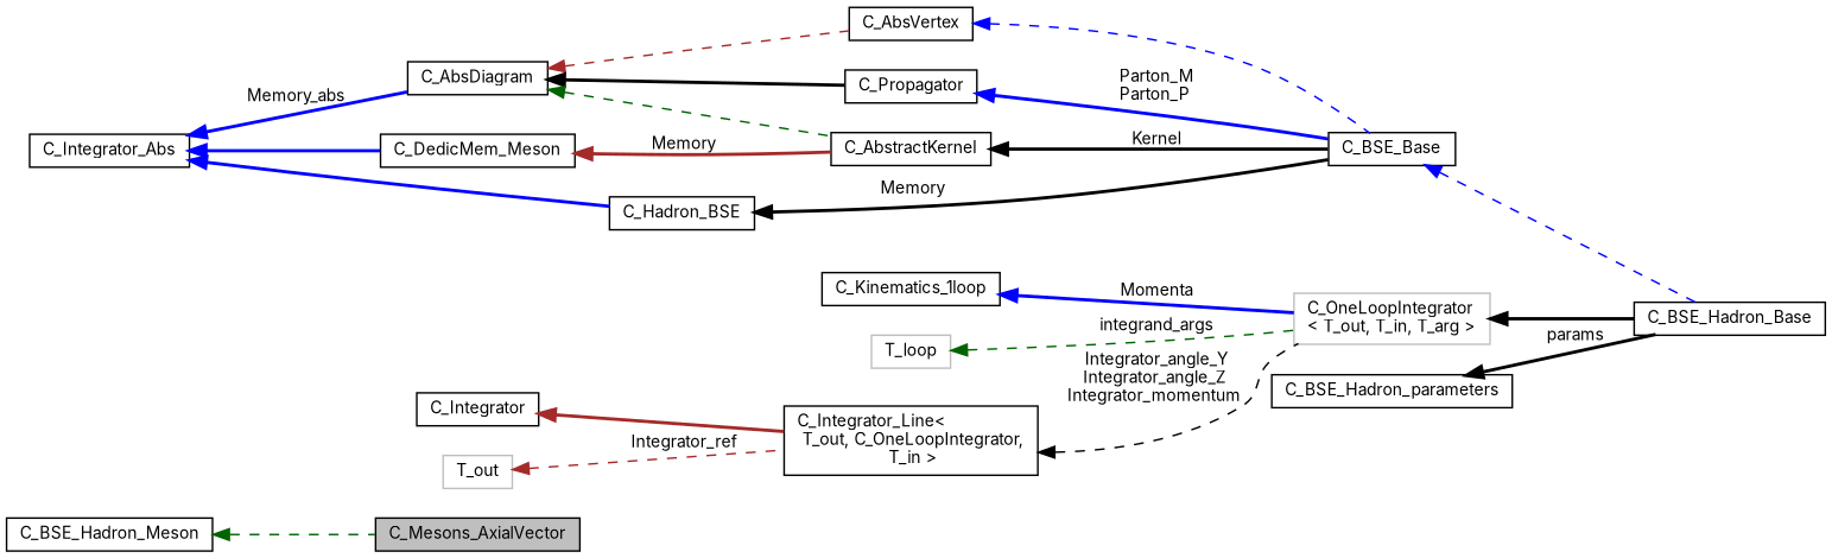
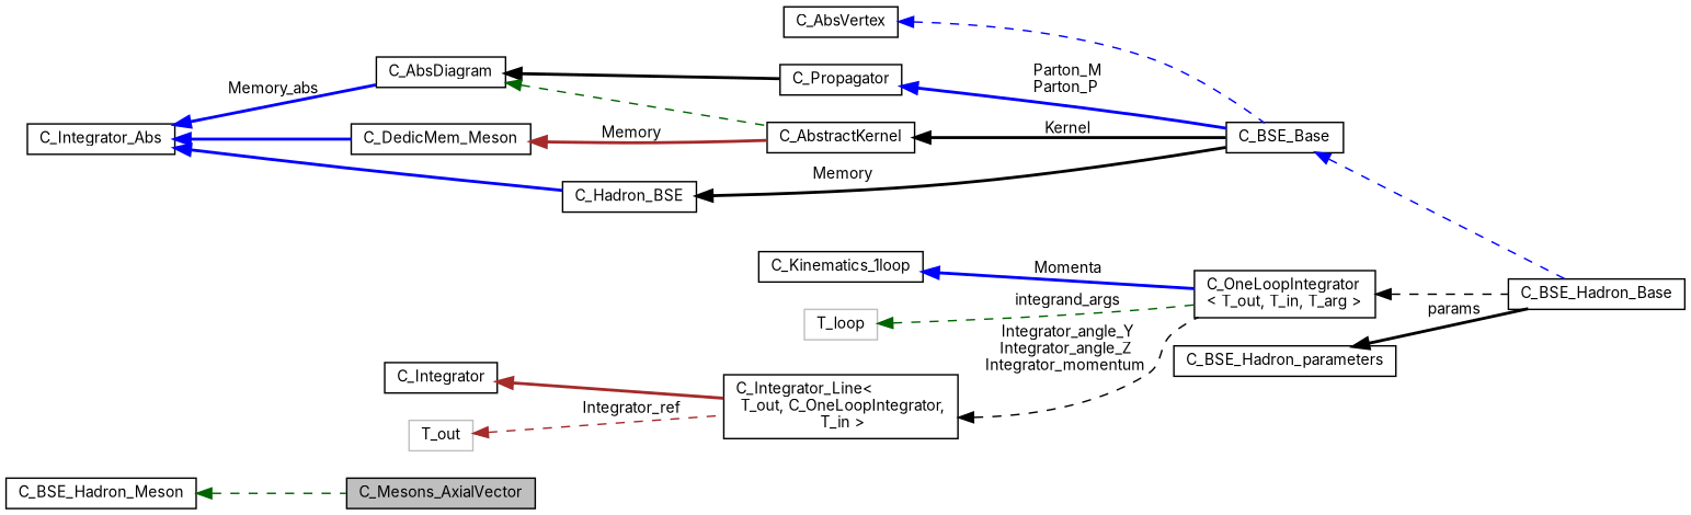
  digraph {
    fontname=Inter
    rankdir=LR
    node [color=black fillcolor=white fontname=Inter fontsize=10 shape=record style=filled]
    edge [color=blue dir=back fontname=Inter fontsize=10 labelfontname=Helvetica labelfontsize=10 style=bold]
    n1 [fillcolor=grey75 fontcolor=black height=0.2 label=C_Mesons_AxialVector width=0.4]
    n2 [height=0.2 label=C_BSE_Hadron_Meson width=0.4]
    n3 [height=0.2 label=C_BSE_Hadron_Base width=0.4]
    n4 [height=0.2 label=C_BSE_Base width=0.4]
    n5 [height=0.2 label=C_AbsVertex width=0.4]
    n6 [height=0.2 label=C_AbsDiagram width=0.4]
    n7 [height=0.2 label=C_Propagator width=0.4]
    n8 [height=0.2 label=C_AbstractKernel width=0.4]
    n9 [height=0.2 label=C_Integrator_Abs width=0.4]
    n10 [height=0.2 label=C_DedicMem_Meson width=0.4]
    n11 [height=0.2 label=C_Hadron_BSE width=0.4]
-   n12 [color=grey75 height=0.2 label="C_OneLoopIntegrator\l\< T_out, T_in, T_arg \>" width=0.4]
+   n12 [height=0.2 label="C_OneLoopIntegrator\l\< T_out, T_in, T_arg \>" width=0.4]
    n13 [height=0.2 label=C_Kinematics_1loop width=0.4]
    n14 [color=grey75 height=0.2 label=T_loop width=0.4]
    n15 [height=0.2 label="C_Integrator_Line\<\l T_out, C_OneLoopIntegrator,\l T_in \>" width=0.4]
    n16 [height=0.2 label=C_Integrator width=0.4]
    n17 [color=grey75 height=0.2 label=T_out width=0.4]
    n18 [height=0.2 label=C_BSE_Hadron_parameters width=0.4]
    n2 -> n1 [color=darkgreen style=dashed]
    n4 -> n3 [style=dashed]
    n5 -> n4 [style=dashed]
-   n6 -> n5 [color=brown style=dashed]
    n6 -> n7 [color=black]
    n6 -> n8 [color=darkgreen style=dashed]
    n7 -> n4 [label=" Parton_M\nParton_P"]
    n8 -> n4 [color=black label=" Kernel"]
    n9 -> n6 [label=" Memory_abs"]
    n9 -> n10
    n9 -> n11
    n10 -> n8 [color=brown label=" Memory"]
    n11 -> n4 [color=black label=" Memory"]
-   n12 -> n3 [color=black]
+   n12 -> n3 [color=black style=dashed]
    n13 -> n12 [label=" Momenta"]
    n14 -> n12 [color=darkgreen label=" integrand_args" style=dashed]
    n15 -> n12 [color=black label=" Integrator_angle_Y\nIntegrator_angle_Z\nIntegrator_momentum" style=dashed]
    n16 -> n15 [color=brown]
    n17 -> n15 [color=brown label=" Integrator_ref" style=dashed]
    n18 -> n3 [color=black label=" params"]
  }
